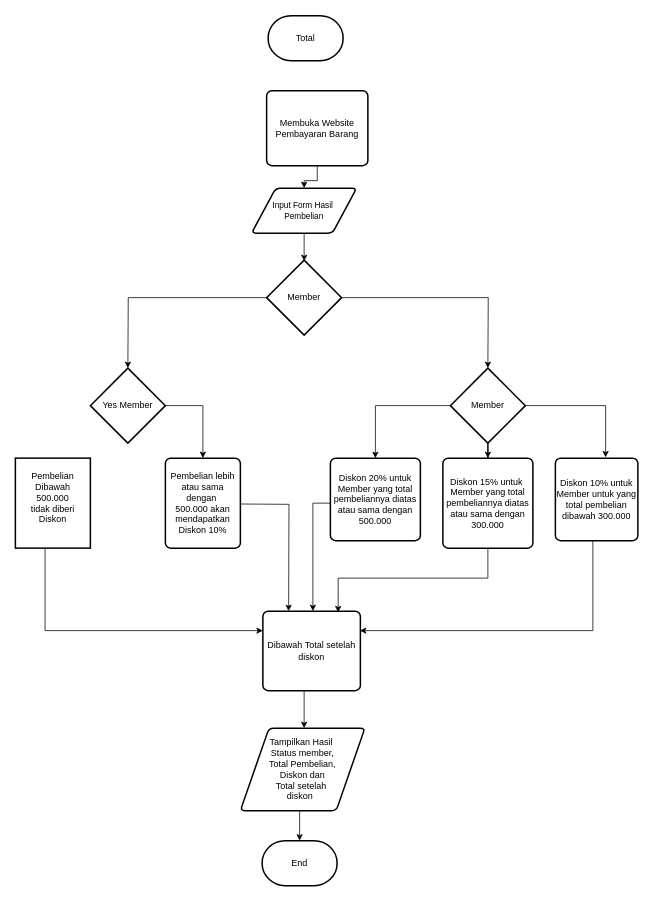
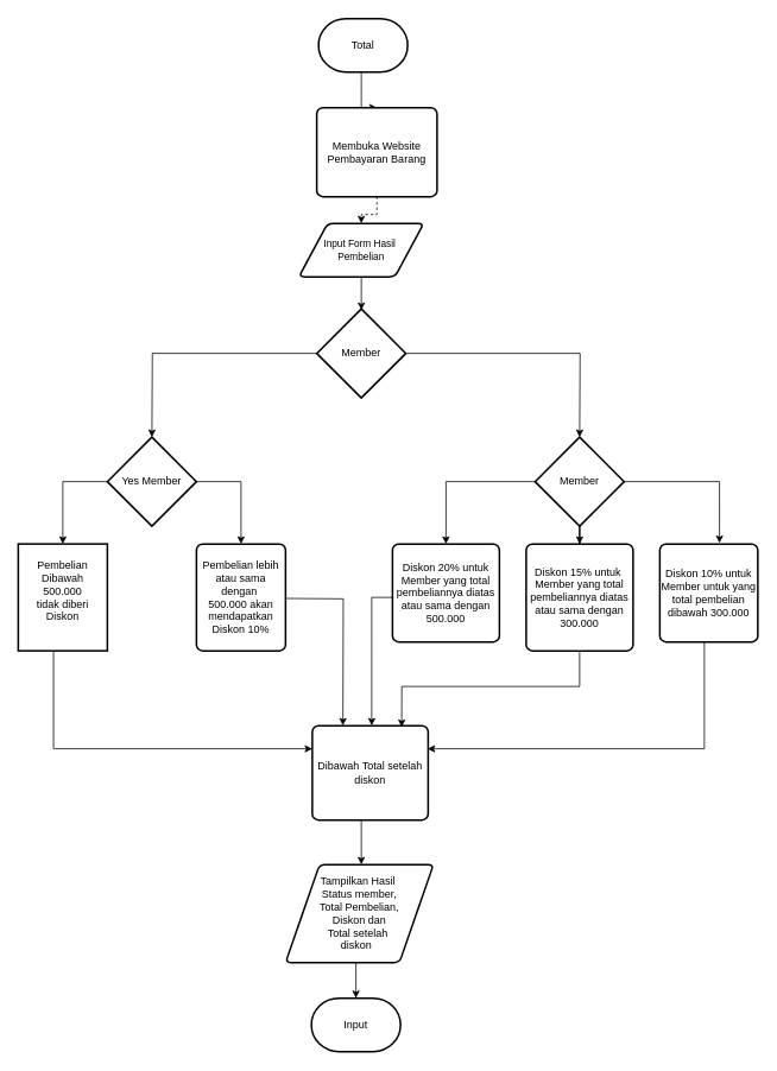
  <mxCell id="0" />
  <mxCell id="1" parent="0" />
+ <mxCell id="2" style="edgeStyle=orthogonalEdgeStyle;rounded=0;orthogonalLoop=1;jettySize=auto;html=1;entryX=0.5;entryY=0;entryDx=0;entryDy=0;" parent="1" source="3" target="5" edge="1"><mxGeometry relative="1" as="geometry"><Array as="points"><mxPoint x="405" y="90" /><mxPoint x="405" y="90" /></Array></mxGeometry></mxCell>
  <mxCell id="3" value="Total" style="strokeWidth=2;html=1;shape=mxgraph.flowchart.terminator;whiteSpace=wrap;" parent="1" vertex="1"><mxGeometry x="357" y="20" width="100" height="60" as="geometry" /></mxCell>
- <mxCell id="4" style="edgeStyle=orthogonalEdgeStyle;rounded=0;orthogonalLoop=1;jettySize=auto;html=1;entryX=0.5;entryY=0;entryDx=0;entryDy=0;" parent="1" source="5" target="24" edge="1"><mxGeometry relative="1" as="geometry" /></mxCell>
+ <mxCell id="4" style="edgeStyle=orthogonalEdgeStyle;rounded=0;orthogonalLoop=1;jettySize=auto;html=1;entryX=0.5;entryY=0;entryDx=0;entryDy=0;dashed=1;" parent="1" source="5" target="24" edge="1"><mxGeometry relative="1" as="geometry" /></mxCell>
  <mxCell id="5" value="Membuka Website Pembayaran Barang" style="rounded=1;whiteSpace=wrap;html=1;absoluteArcSize=1;arcSize=14;strokeWidth=2;" parent="1" vertex="1"><mxGeometry x="355" y="120" width="135" height="100" as="geometry" /></mxCell>
  <mxCell id="6" style="edgeStyle=orthogonalEdgeStyle;rounded=0;orthogonalLoop=1;jettySize=auto;html=1;" parent="1" source="8" edge="1"><mxGeometry relative="1" as="geometry"><mxPoint x="170" y="490" as="targetPoint" /></mxGeometry></mxCell>
  <mxCell id="7" style="edgeStyle=orthogonalEdgeStyle;rounded=0;orthogonalLoop=1;jettySize=auto;html=1;" parent="1" source="8" edge="1"><mxGeometry relative="1" as="geometry"><mxPoint x="650" y="490" as="targetPoint" /></mxGeometry></mxCell>
  <mxCell id="8" value="Member" style="strokeWidth=2;html=1;shape=mxgraph.flowchart.decision;whiteSpace=wrap;" parent="1" vertex="1"><mxGeometry x="355" y="346" width="100" height="100" as="geometry" /></mxCell>
  <mxCell id="9" style="edgeStyle=orthogonalEdgeStyle;rounded=0;orthogonalLoop=1;jettySize=auto;html=1;entryX=0.5;entryY=0;entryDx=0;entryDy=0;exitX=1;exitY=0.5;exitDx=0;exitDy=0;exitPerimeter=0;" parent="1" source="11" target="16" edge="1"><mxGeometry relative="1" as="geometry"><mxPoint x="290" y="600" as="targetPoint" /><Array as="points"><mxPoint x="270" y="540" /></Array></mxGeometry></mxCell>
+ <mxCell id="10" style="edgeStyle=orthogonalEdgeStyle;rounded=0;orthogonalLoop=1;jettySize=auto;html=1;entryX=0.5;entryY=0;entryDx=0;entryDy=0;" parent="1" source="11" target="17" edge="1"><mxGeometry relative="1" as="geometry"><mxPoint x="60" y="600" as="targetPoint" /><Array as="points"><mxPoint x="70" y="540" /></Array></mxGeometry></mxCell>
  <mxCell id="11" value="Yes Member&lt;div&gt;&lt;/div&gt;" style="strokeWidth=2;html=1;shape=mxgraph.flowchart.decision;whiteSpace=wrap;" parent="1" vertex="1"><mxGeometry x="120" y="490" width="100" height="100" as="geometry" /></mxCell>
  <mxCell id="12" style="edgeStyle=orthogonalEdgeStyle;rounded=0;orthogonalLoop=1;jettySize=auto;html=1;" parent="1" source="14" target="19" edge="1"><mxGeometry relative="1" as="geometry" /></mxCell>
  <mxCell id="13" style="edgeStyle=orthogonalEdgeStyle;rounded=0;orthogonalLoop=1;jettySize=auto;html=1;entryX=0.5;entryY=0;entryDx=0;entryDy=0;" parent="1" source="14" target="21" edge="1"><mxGeometry relative="1" as="geometry" /></mxCell>
  <mxCell id="14" value="Member&lt;div&gt;&lt;/div&gt;" style="strokeWidth=2;html=1;shape=mxgraph.flowchart.decision;whiteSpace=wrap;" parent="1" vertex="1"><mxGeometry x="600" y="490" width="100" height="100" as="geometry" /></mxCell>
  <mxCell id="15" style="edgeStyle=orthogonalEdgeStyle;rounded=0;orthogonalLoop=1;jettySize=auto;html=1;entryX=0.418;entryY=-0.01;entryDx=0;entryDy=0;entryPerimeter=0;" parent="1" edge="1"><mxGeometry relative="1" as="geometry"><mxPoint x="300" y="671.06" as="sourcePoint" /><mxPoint x="384.34" y="814" as="targetPoint" /></mxGeometry></mxCell>
  <mxCell id="16" value="&lt;div&gt;&lt;div&gt;&lt;br&gt;&lt;/div&gt;&lt;div&gt;Pembelian lebih atau sama dengan&amp;nbsp;&lt;/div&gt;&lt;div&gt;500.000 akan mendapatkan&lt;/div&gt;&lt;/div&gt;Diskon 10%&lt;div&gt;&lt;br&gt;&lt;/div&gt;" style="rounded=1;whiteSpace=wrap;html=1;absoluteArcSize=1;arcSize=14;strokeWidth=2;" parent="1" vertex="1"><mxGeometry x="220" y="610" width="100" height="120" as="geometry" /></mxCell>
  <mxCell id="17" value="&lt;div&gt;&lt;div&gt;Pembelian Dibawah&lt;/div&gt;&lt;div&gt;500.000&lt;/div&gt;&lt;/div&gt;tidak diberi Diskon&lt;div&gt;&lt;br&gt;&lt;/div&gt;" style="whiteSpace=wrap;html=1;absoluteArcSize=1;arcSize=14;strokeWidth=2;rounded=0;" parent="1" vertex="1"><mxGeometry x="20" y="610" width="100" height="120" as="geometry" /></mxCell>
  <mxCell id="18" style="edgeStyle=orthogonalEdgeStyle;rounded=0;orthogonalLoop=1;jettySize=auto;html=1;entryX=0.536;entryY=0.023;entryDx=0;entryDy=0;exitX=0.017;exitY=0.636;exitDx=0;exitDy=0;exitPerimeter=0;entryPerimeter=0;" parent="1" source="19" edge="1"><mxGeometry relative="1" as="geometry"><mxPoint x="440" y="642.54" as="sourcePoint" /><mxPoint x="416.68" y="813.998" as="targetPoint" /><Array as="points"><mxPoint x="442" y="670" /><mxPoint x="417" y="670" /></Array></mxGeometry></mxCell>
  <mxCell id="19" value="Diskon 20% untuk&lt;div&gt;Member yang total pembeliannya diatas atau sama dengan&lt;/div&gt;&lt;div&gt;500.000&lt;/div&gt;" style="rounded=1;whiteSpace=wrap;html=1;absoluteArcSize=1;arcSize=14;strokeWidth=2;" parent="1" vertex="1"><mxGeometry x="440" y="610" width="120" height="110" as="geometry" /></mxCell>
  <mxCell id="20" style="edgeStyle=orthogonalEdgeStyle;rounded=0;orthogonalLoop=1;jettySize=auto;html=1;entryX=0.772;entryY=0.015;entryDx=0;entryDy=0;entryPerimeter=0;" parent="1" target="29" edge="1"><mxGeometry relative="1" as="geometry"><mxPoint x="650" y="710" as="sourcePoint" /><mxPoint x="450" y="810" as="targetPoint" /><Array as="points"><mxPoint x="650" y="770" /><mxPoint x="450" y="770" /></Array></mxGeometry></mxCell>
  <mxCell id="21" value="Diskon 15% untuk&amp;nbsp;&lt;div&gt;Member&amp;nbsp;&lt;span style=&quot;background-color: initial;&quot;&gt;yang total pembeliannya diatas atau sama dengan&lt;/span&gt;&lt;/div&gt;&lt;div&gt;300.000&lt;/div&gt;" style="rounded=1;whiteSpace=wrap;html=1;absoluteArcSize=1;arcSize=14;strokeWidth=2;" parent="1" vertex="1"><mxGeometry x="590" y="610" width="120" height="120" as="geometry" /></mxCell>
  <mxCell id="22" value="Diskon 10% untuk&lt;div&gt;Member untuk&amp;nbsp;&lt;span style=&quot;background-color: initial;&quot;&gt;yang total pembelian dibawah 300.000&lt;/span&gt;&lt;/div&gt;" style="rounded=1;whiteSpace=wrap;html=1;absoluteArcSize=1;arcSize=14;strokeWidth=2;" parent="1" vertex="1"><mxGeometry x="740" y="610" width="110" height="110" as="geometry" /></mxCell>
  <mxCell id="23" style="edgeStyle=orthogonalEdgeStyle;rounded=0;orthogonalLoop=1;jettySize=auto;html=1;" parent="1" edge="1"><mxGeometry relative="1" as="geometry"><Array as="points"><mxPoint x="405" y="910" /><mxPoint x="405" y="910" /></Array><mxPoint x="405" y="920" as="sourcePoint" /><mxPoint x="405" y="970" as="targetPoint" /></mxGeometry></mxCell>
  <mxCell id="24" value="&lt;span style=&quot;font-size: 11px;&quot;&gt;Input Form Hasil&amp;nbsp;&lt;/span&gt;&lt;div&gt;&lt;span style=&quot;font-size: 11px;&quot;&gt;Pembelian&lt;/span&gt;&lt;/div&gt;" style="shape=parallelogram;html=1;strokeWidth=2;perimeter=parallelogramPerimeter;whiteSpace=wrap;rounded=1;arcSize=12;size=0.23;" parent="1" vertex="1"><mxGeometry x="335" y="250" width="140" height="60" as="geometry" /></mxCell>
  <mxCell id="25" style="edgeStyle=orthogonalEdgeStyle;rounded=0;orthogonalLoop=1;jettySize=auto;html=1;entryX=0.501;entryY=0.014;entryDx=0;entryDy=0;entryPerimeter=0;" parent="1" source="24" target="8" edge="1"><mxGeometry relative="1" as="geometry" /></mxCell>
  <mxCell id="26" style="edgeStyle=orthogonalEdgeStyle;rounded=0;orthogonalLoop=1;jettySize=auto;html=1;entryX=0.609;entryY=-0.009;entryDx=0;entryDy=0;entryPerimeter=0;" parent="1" source="14" target="22" edge="1"><mxGeometry relative="1" as="geometry" /></mxCell>
  <mxCell id="27" style="edgeStyle=orthogonalEdgeStyle;rounded=0;orthogonalLoop=1;jettySize=auto;html=1;" parent="1" source="22" edge="1"><mxGeometry relative="1" as="geometry"><Array as="points"><mxPoint x="790" y="840" /></Array><mxPoint x="479.336" y="840" as="targetPoint" /></mxGeometry></mxCell>
  <mxCell id="28" style="edgeStyle=orthogonalEdgeStyle;rounded=0;orthogonalLoop=1;jettySize=auto;html=1;exitX=0.396;exitY=1.01;exitDx=0;exitDy=0;exitPerimeter=0;" parent="1" source="17" edge="1"><mxGeometry relative="1" as="geometry"><Array as="points"><mxPoint x="60" y="840" /></Array><mxPoint x="60.01" y="740" as="sourcePoint" /><mxPoint x="350.001" y="840" as="targetPoint" /></mxGeometry></mxCell>
  <mxCell id="29" value="Dibawah Total setelah diskon" style="rounded=1;whiteSpace=wrap;html=1;absoluteArcSize=1;arcSize=14;strokeWidth=2;" vertex="1" parent="1"><mxGeometry x="350" y="814" width="130" height="106" as="geometry" /></mxCell>
  <mxCell id="30" value="Tampilkan Hasil&amp;nbsp;&lt;div&gt;Status member,&lt;/div&gt;&lt;div&gt;Total Pembelian,&lt;/div&gt;&lt;div&gt;Diskon dan&lt;/div&gt;&lt;div&gt;Total setelah&amp;nbsp;&lt;/div&gt;&lt;div&gt;diskon&amp;nbsp;&amp;nbsp;&lt;/div&gt;" style="shape=parallelogram;html=1;strokeWidth=2;perimeter=parallelogramPerimeter;whiteSpace=wrap;rounded=1;arcSize=12;size=0.23;" vertex="1" parent="1"><mxGeometry x="320" y="970" width="166" height="110" as="geometry" /></mxCell>
- <mxCell id="31" value="End" style="strokeWidth=2;html=1;shape=mxgraph.flowchart.terminator;whiteSpace=wrap;" vertex="1" parent="1"><mxGeometry x="349" y="1120" width="100" height="60" as="geometry" /></mxCell>
+ <mxCell id="31" value="Input" style="strokeWidth=2;html=1;shape=mxgraph.flowchart.terminator;whiteSpace=wrap;" vertex="1" parent="1"><mxGeometry x="349" y="1120" width="100" height="60" as="geometry" /></mxCell>
  <mxCell id="32" style="edgeStyle=orthogonalEdgeStyle;rounded=0;orthogonalLoop=1;jettySize=auto;html=1;entryX=0.5;entryY=0;entryDx=0;entryDy=0;entryPerimeter=0;" edge="1" parent="1" source="30" target="31"><mxGeometry relative="1" as="geometry"><Array as="points"><mxPoint x="400" y="1120" /></Array></mxGeometry></mxCell>
